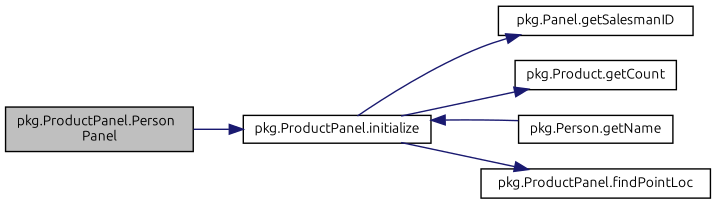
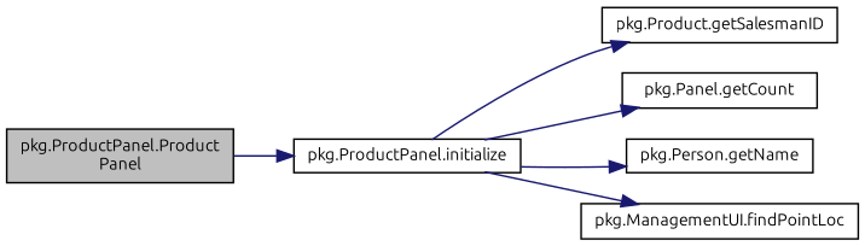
  digraph {
    fontname=Ubuntu
    rankdir=LR
    node [color=black fillcolor=white fontname=Ubuntu fontsize=10 shape=record style=filled]
    edge [color=midnightblue fontname=Ubuntu fontsize=10 labelfontname=Helvetica labelfontsize=10 style=solid]
-   n1 [fillcolor=grey75 fontcolor=black height=0.2 label="pkg.ProductPanel.Person\lPanel" width=0.4]
+   n1 [fillcolor=grey75 fontcolor=black height=0.2 label="pkg.ProductPanel.Product\lPanel" width=0.4]
    n2 [height=0.2 label="pkg.ProductPanel.initialize" width=0.4]
-   n3 [height=0.2 label="pkg.Panel.getSalesmanID" width=0.4]
-   n4 [height=0.2 label="pkg.Product.getCount" width=0.4]
+   n3 [height=0.2 label="pkg.Product.getSalesmanID" width=0.4]
+   n4 [height=0.2 label="pkg.Panel.getCount" width=0.4]
    n5 [height=0.2 label="pkg.Person.getName" width=0.4]
-   n6 [height=0.2 label="pkg.ProductPanel.findPointLoc" width=0.4]
+   n6 [height=0.2 label="pkg.ManagementUI.findPointLoc" width=0.4]
    n1 -> n2
    n2 -> n3
    n2 -> n4
-   n5 -> n2
+   n2 -> n5
    n2 -> n6
  }
